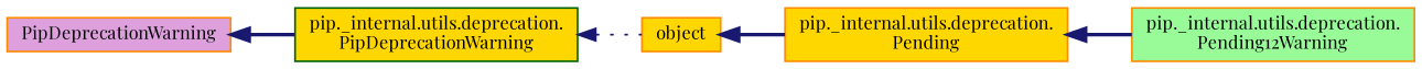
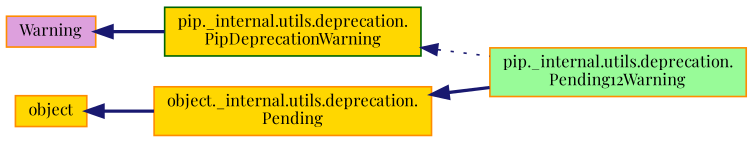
  digraph {
    fontname="Playfair Display"
    rankdir=LR
    node [color=darkorange fillcolor=gold fontname="Playfair Display" fontsize=10 shape=record style=filled]
    edge [color=midnightblue dir=back fontname="Playfair Display" fontsize=10 labelfontname=Helvetica labelfontsize=10 style=bold]
    n1 [fillcolor=palegreen fontcolor=black height=0.2 label="pip._internal.utils.deprecation.\lPending12Warning" width=0.4]
    n2 [color=darkgreen height=0.2 label="pip._internal.utils.deprecation.\lPipDeprecationWarning" width=0.4]
-   n3 [fillcolor=plum height=0.2 label=PipDeprecationWarning width=0.4]
-   n4 [height=0.2 label="pip._internal.utils.deprecation.\lPending" width=0.4]
+   n3 [fillcolor=plum height=0.2 label=Warning width=0.4]
+   n4 [height=0.2 label="object._internal.utils.deprecation.\lPending" width=0.4]
    n5 [height=0.2 label=object width=0.4]
-   n2 -> n5 [style=dotted]
+   n2 -> n1 [style=dotted]
    n3 -> n2
    n4 -> n1
    n5 -> n4
  }
